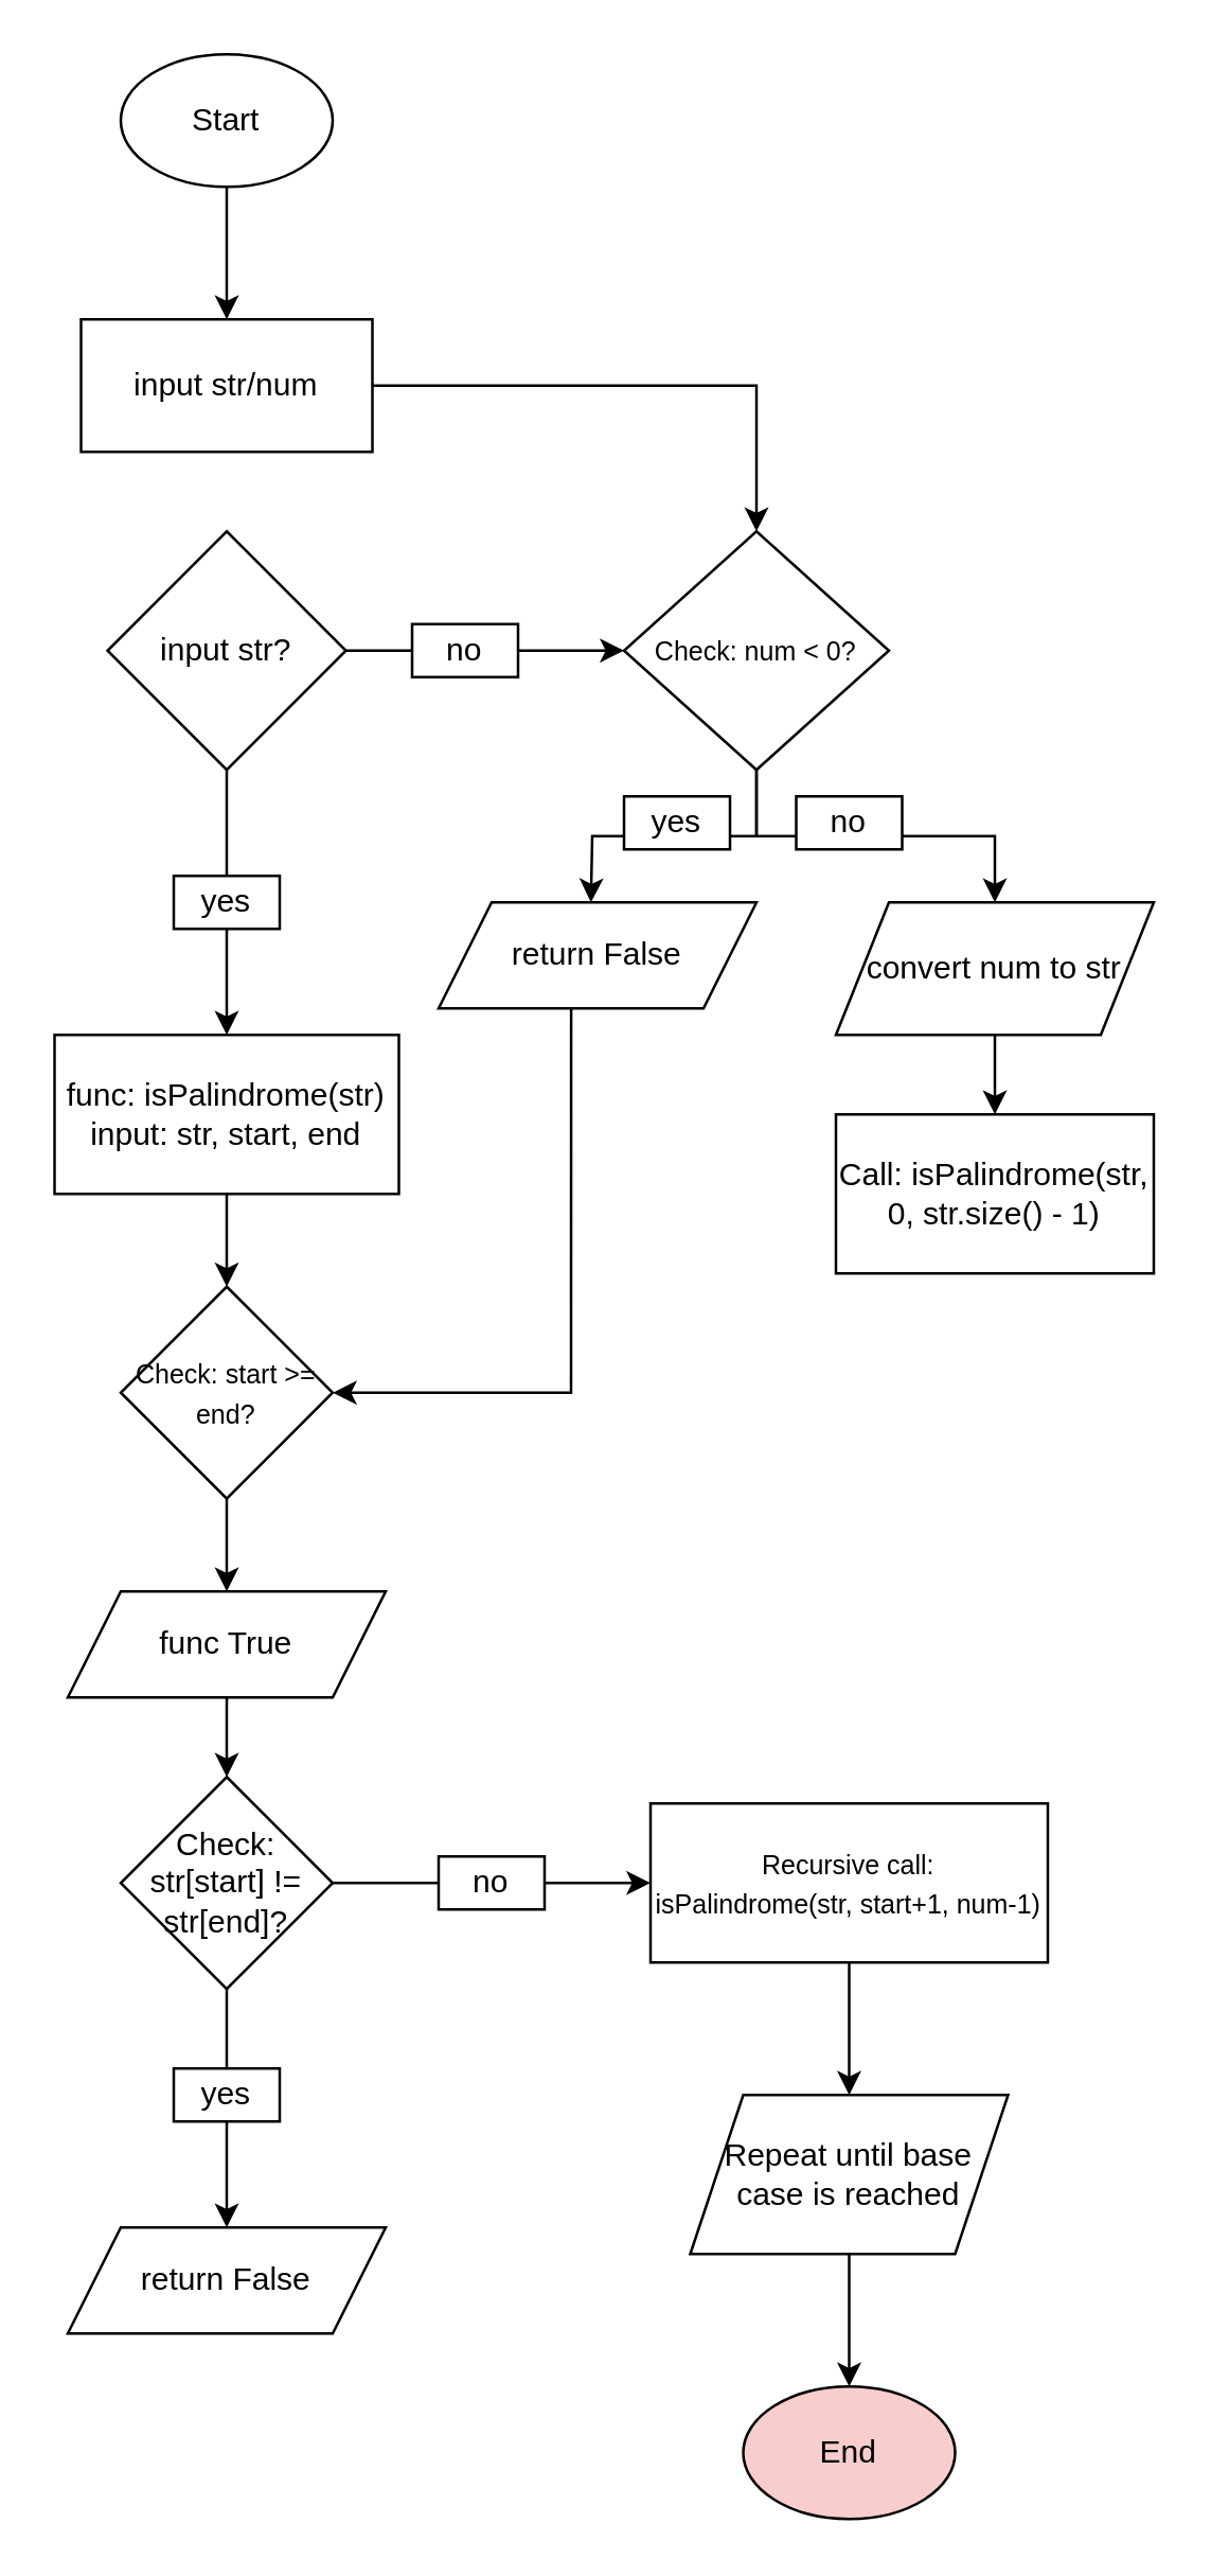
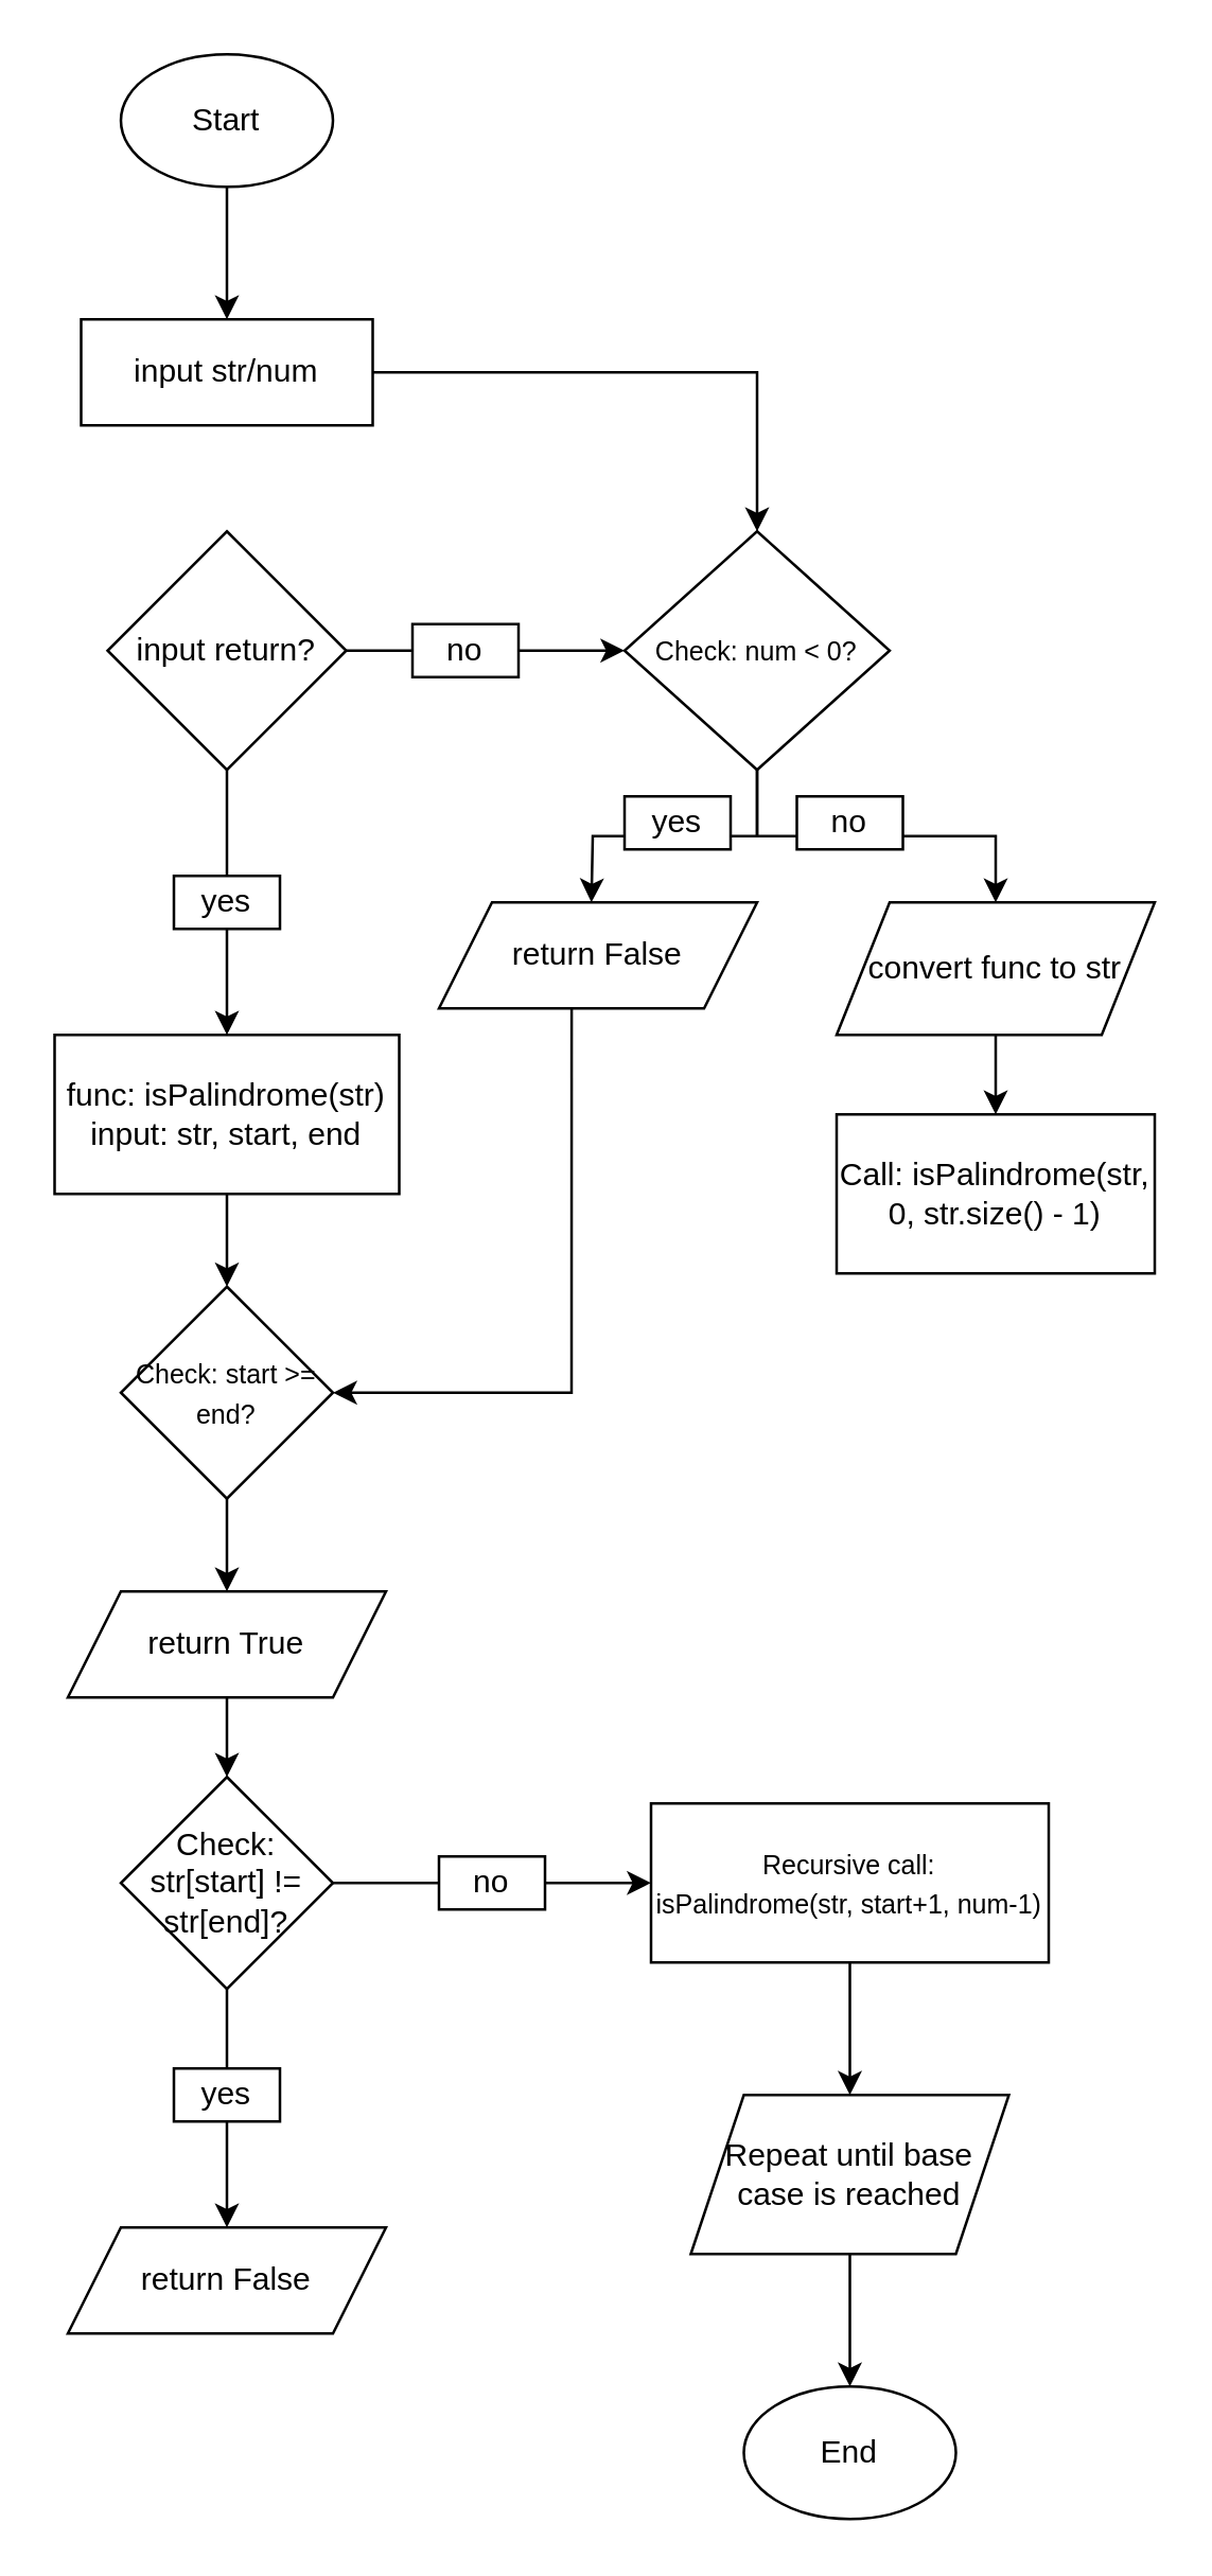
  <mxCell id="0" />
  <mxCell id="1" parent="0" />
  <mxCell id="2" style="edgeStyle=orthogonalEdgeStyle;rounded=0;orthogonalLoop=1;jettySize=auto;html=1;entryX=0.5;entryY=0;entryDx=0;entryDy=0;" edge="1" parent="1" source="3" target="5"><mxGeometry relative="1" as="geometry" /></mxCell>
  <mxCell id="3" value="Start" style="ellipse;whiteSpace=wrap;html=1;" vertex="1" parent="1"><mxGeometry x="45" y="20" width="80" height="50" as="geometry" /></mxCell>
  <mxCell id="4" style="edgeStyle=orthogonalEdgeStyle;rounded=0;orthogonalLoop=1;jettySize=auto;html=1;" edge="1" parent="1" source="5" target="11"><mxGeometry relative="1" as="geometry" /></mxCell>
- <mxCell id="5" value="input str/num" style="rounded=0;whiteSpace=wrap;html=1;" vertex="1" parent="1"><mxGeometry x="30" y="120" width="110" height="50" as="geometry" /></mxCell>
+ <mxCell id="5" value="input str/num" style="rounded=0;whiteSpace=wrap;html=1;" vertex="1" parent="1"><mxGeometry x="30" y="120" width="110" height="40" as="geometry" /></mxCell>
  <mxCell id="6" style="edgeStyle=orthogonalEdgeStyle;rounded=0;orthogonalLoop=1;jettySize=auto;html=1;entryX=0;entryY=0.5;entryDx=0;entryDy=0;" edge="1" parent="1" source="15" target="11"><mxGeometry relative="1" as="geometry" /></mxCell>
  <mxCell id="7" style="edgeStyle=orthogonalEdgeStyle;rounded=0;orthogonalLoop=1;jettySize=auto;html=1;entryX=0.5;entryY=0;entryDx=0;entryDy=0;endArrow=none;endFill=0;" edge="1" parent="1" source="8" target="13"><mxGeometry relative="1" as="geometry" /></mxCell>
- <mxCell id="8" value="input str?" style="rhombus;whiteSpace=wrap;html=1;" vertex="1" parent="1"><mxGeometry x="40" y="200" width="90" height="90" as="geometry" /></mxCell>
+ <mxCell id="8" value="input return?" style="rhombus;whiteSpace=wrap;html=1;" vertex="1" parent="1"><mxGeometry x="40" y="200" width="90" height="90" as="geometry" /></mxCell>
  <mxCell id="9" style="edgeStyle=orthogonalEdgeStyle;rounded=0;orthogonalLoop=1;jettySize=auto;html=1;exitX=0.5;exitY=1;exitDx=0;exitDy=0;" edge="1" parent="1" source="11"><mxGeometry relative="1" as="geometry"><mxPoint x="222.5" y="340" as="targetPoint" /></mxGeometry></mxCell>
  <mxCell id="10" style="edgeStyle=orthogonalEdgeStyle;rounded=0;orthogonalLoop=1;jettySize=auto;html=1;" edge="1" parent="1" source="11" target="17"><mxGeometry relative="1" as="geometry" /></mxCell>
  <mxCell id="11" value="&lt;font style=&quot;font-size: 10px;&quot;&gt;Check: num &lt;span class=&quot;hljs-operator&quot;&gt;&amp;lt;&lt;/span&gt; &lt;span class=&quot;hljs-number&quot;&gt;0&lt;/span&gt;?&lt;/font&gt;" style="rhombus;whiteSpace=wrap;html=1;" vertex="1" parent="1"><mxGeometry x="235" y="200" width="100" height="90" as="geometry" /></mxCell>
  <mxCell id="12" style="edgeStyle=orthogonalEdgeStyle;rounded=0;orthogonalLoop=1;jettySize=auto;html=1;entryX=0.5;entryY=0;entryDx=0;entryDy=0;" edge="1" parent="1" source="13" target="22"><mxGeometry relative="1" as="geometry" /></mxCell>
  <mxCell id="13" value="yes" style="rounded=0;whiteSpace=wrap;html=1;" vertex="1" parent="1"><mxGeometry x="65" y="330" width="40" height="20" as="geometry" /></mxCell>
  <mxCell id="14" value="" style="edgeStyle=orthogonalEdgeStyle;rounded=0;orthogonalLoop=1;jettySize=auto;html=1;entryX=0;entryY=0.5;entryDx=0;entryDy=0;endArrow=none;endFill=0;" edge="1" parent="1" source="8" target="15"><mxGeometry relative="1" as="geometry"><mxPoint x="135" y="245" as="sourcePoint" /><mxPoint x="235" y="245" as="targetPoint" /></mxGeometry></mxCell>
  <mxCell id="15" value="no" style="rounded=0;whiteSpace=wrap;html=1;" vertex="1" parent="1"><mxGeometry x="155" y="235" width="40" height="20" as="geometry" /></mxCell>
  <mxCell id="16" style="edgeStyle=orthogonalEdgeStyle;rounded=0;orthogonalLoop=1;jettySize=auto;html=1;entryX=0.5;entryY=0;entryDx=0;entryDy=0;" edge="1" parent="1" source="17" target="18"><mxGeometry relative="1" as="geometry" /></mxCell>
- <mxCell id="17" value="convert num to str" style="shape=parallelogram;perimeter=parallelogramPerimeter;whiteSpace=wrap;html=1;fixedSize=1;" vertex="1" parent="1"><mxGeometry x="315" y="340" width="120" height="50" as="geometry" /></mxCell>
+ <mxCell id="17" value="convert func to str" style="shape=parallelogram;perimeter=parallelogramPerimeter;whiteSpace=wrap;html=1;fixedSize=1;" vertex="1" parent="1"><mxGeometry x="315" y="340" width="120" height="50" as="geometry" /></mxCell>
  <mxCell id="18" value="Call: isPalindrome(str, &lt;span class=&quot;hljs-number&quot;&gt;0&lt;/span&gt;, str.size() &lt;span class=&quot;hljs-operator&quot;&gt;-&lt;/span&gt; &lt;span class=&quot;hljs-number&quot;&gt;1&lt;/span&gt;)" style="rounded=0;whiteSpace=wrap;html=1;" vertex="1" parent="1"><mxGeometry x="315" y="420" width="120" height="60" as="geometry" /></mxCell>
  <mxCell id="19" style="edgeStyle=orthogonalEdgeStyle;rounded=0;orthogonalLoop=1;jettySize=auto;html=1;entryX=1;entryY=0.5;entryDx=0;entryDy=0;exitX=0.417;exitY=1;exitDx=0;exitDy=0;exitPerimeter=0;" edge="1" parent="1" source="20" target="24"><mxGeometry relative="1" as="geometry" /></mxCell>
  <mxCell id="20" value="return &lt;span class=&quot;hljs-literal&quot;&gt;False&lt;/span&gt;" style="shape=parallelogram;perimeter=parallelogramPerimeter;whiteSpace=wrap;html=1;fixedSize=1;" vertex="1" parent="1"><mxGeometry x="165" y="340" width="120" height="40" as="geometry" /></mxCell>
  <mxCell id="21" style="edgeStyle=orthogonalEdgeStyle;rounded=0;orthogonalLoop=1;jettySize=auto;html=1;entryX=0.5;entryY=0;entryDx=0;entryDy=0;" edge="1" parent="1" source="22" target="24"><mxGeometry relative="1" as="geometry" /></mxCell>
  <mxCell id="22" value="func: isPalindrome(str)&lt;br&gt;input: str, start, &lt;span class=&quot;hljs-keyword&quot;&gt;end&lt;/span&gt;" style="rounded=0;whiteSpace=wrap;html=1;" vertex="1" parent="1"><mxGeometry x="20" y="390" width="130" height="60" as="geometry" /></mxCell>
  <mxCell id="23" style="edgeStyle=orthogonalEdgeStyle;rounded=0;orthogonalLoop=1;jettySize=auto;html=1;entryX=0.5;entryY=0;entryDx=0;entryDy=0;" edge="1" parent="1" source="24" target="26"><mxGeometry relative="1" as="geometry" /></mxCell>
  <mxCell id="24" value="&lt;font style=&quot;font-size: 10px;&quot;&gt;Check: &lt;span class=&quot;hljs-keyword&quot;&gt;start&lt;/span&gt; &lt;span class=&quot;hljs-operator&quot;&gt;&amp;gt;=&lt;/span&gt; &lt;span class=&quot;hljs-keyword&quot;&gt;end&lt;/span&gt;?&lt;/font&gt;" style="rhombus;whiteSpace=wrap;html=1;" vertex="1" parent="1"><mxGeometry x="45" y="485" width="80" height="80" as="geometry" /></mxCell>
  <mxCell id="25" style="edgeStyle=orthogonalEdgeStyle;rounded=0;orthogonalLoop=1;jettySize=auto;html=1;entryX=0.5;entryY=0;entryDx=0;entryDy=0;" edge="1" parent="1" source="26" target="29"><mxGeometry relative="1" as="geometry" /></mxCell>
- <mxCell id="26" value="func &lt;span class=&quot;hljs-literal&quot;&gt;True&lt;/span&gt;" style="shape=parallelogram;perimeter=parallelogramPerimeter;whiteSpace=wrap;html=1;fixedSize=1;" vertex="1" parent="1"><mxGeometry x="25" y="600" width="120" height="40" as="geometry" /></mxCell>
+ <mxCell id="26" value="return &lt;span class=&quot;hljs-literal&quot;&gt;True&lt;/span&gt;" style="shape=parallelogram;perimeter=parallelogramPerimeter;whiteSpace=wrap;html=1;fixedSize=1;" vertex="1" parent="1"><mxGeometry x="25" y="600" width="120" height="40" as="geometry" /></mxCell>
  <mxCell id="27" style="edgeStyle=orthogonalEdgeStyle;rounded=0;orthogonalLoop=1;jettySize=auto;html=1;entryX=0.5;entryY=0;entryDx=0;entryDy=0;endArrow=none;endFill=0;" edge="1" parent="1" source="29" target="32"><mxGeometry relative="1" as="geometry" /></mxCell>
  <mxCell id="28" style="edgeStyle=orthogonalEdgeStyle;rounded=0;orthogonalLoop=1;jettySize=auto;html=1;entryX=0;entryY=0.5;entryDx=0;entryDy=0;endArrow=none;endFill=0;" edge="1" parent="1" source="29" target="35"><mxGeometry relative="1" as="geometry" /></mxCell>
  <mxCell id="29" value="Check: str[&lt;span class=&quot;hljs-keyword&quot;&gt;start&lt;/span&gt;] &lt;span class=&quot;hljs-operator&quot;&gt;!=&lt;/span&gt; str[&lt;span class=&quot;hljs-keyword&quot;&gt;end&lt;/span&gt;]?" style="rhombus;whiteSpace=wrap;html=1;" vertex="1" parent="1"><mxGeometry x="45" y="670" width="80" height="80" as="geometry" /></mxCell>
  <mxCell id="30" value="return &lt;span class=&quot;hljs-literal&quot;&gt;False&lt;/span&gt;" style="shape=parallelogram;perimeter=parallelogramPerimeter;whiteSpace=wrap;html=1;fixedSize=1;" vertex="1" parent="1"><mxGeometry x="25" y="840" width="120" height="40" as="geometry" /></mxCell>
  <mxCell id="31" style="edgeStyle=orthogonalEdgeStyle;rounded=0;orthogonalLoop=1;jettySize=auto;html=1;entryX=0.5;entryY=0;entryDx=0;entryDy=0;" edge="1" parent="1" source="32" target="30"><mxGeometry relative="1" as="geometry" /></mxCell>
  <mxCell id="32" value="yes" style="rounded=0;whiteSpace=wrap;html=1;" vertex="1" parent="1"><mxGeometry x="65" y="780" width="40" height="20" as="geometry" /></mxCell>
- <mxCell id="33" value="End" style="ellipse;whiteSpace=wrap;html=1;fillColor=#f8cecc;" vertex="1" parent="1"><mxGeometry x="280" y="900" width="80" height="50" as="geometry" /></mxCell>
+ <mxCell id="33" value="End" style="ellipse;whiteSpace=wrap;html=1;" vertex="1" parent="1"><mxGeometry x="280" y="900" width="80" height="50" as="geometry" /></mxCell>
  <mxCell id="34" style="edgeStyle=orthogonalEdgeStyle;rounded=0;orthogonalLoop=1;jettySize=auto;html=1;entryX=0;entryY=0.5;entryDx=0;entryDy=0;" edge="1" parent="1" source="35" target="37"><mxGeometry relative="1" as="geometry" /></mxCell>
  <mxCell id="35" value="no" style="rounded=0;whiteSpace=wrap;html=1;" vertex="1" parent="1"><mxGeometry x="165" y="700" width="40" height="20" as="geometry" /></mxCell>
  <mxCell id="36" style="edgeStyle=orthogonalEdgeStyle;rounded=0;orthogonalLoop=1;jettySize=auto;html=1;entryX=0.5;entryY=0;entryDx=0;entryDy=0;" edge="1" parent="1" source="37" target="39"><mxGeometry relative="1" as="geometry" /></mxCell>
  <mxCell id="37" value="&lt;font style=&quot;font-size: 10px;&quot;&gt;Recursive&amp;nbsp;&lt;span style=&quot;border-color: var(--border-color);&quot; class=&quot;hljs-keyword&quot;&gt;call&lt;/span&gt;&lt;span style=&quot;&quot;&gt;: isPalindrome(str,&amp;nbsp;&lt;/span&gt;&lt;span style=&quot;border-color: var(--border-color);&quot; class=&quot;hljs-keyword&quot;&gt;start&lt;/span&gt;&lt;span style=&quot;border-color: var(--border-color);&quot; class=&quot;hljs-operator&quot;&gt;+&lt;/span&gt;&lt;span style=&quot;border-color: var(--border-color);&quot; class=&quot;hljs-number&quot;&gt;1&lt;/span&gt;&lt;span style=&quot;&quot;&gt;,&amp;nbsp;&lt;/span&gt;&lt;span style=&quot;border-color: var(--border-color);&quot; class=&quot;hljs-keyword&quot;&gt;num&lt;/span&gt;&lt;span style=&quot;border-color: var(--border-color);&quot; class=&quot;hljs-number&quot;&gt;-1&lt;/span&gt;&lt;span style=&quot;&quot;&gt;)&lt;/span&gt;&lt;/font&gt;" style="rounded=0;whiteSpace=wrap;html=1;" vertex="1" parent="1"><mxGeometry x="245" y="680" width="150" height="60" as="geometry" /></mxCell>
  <mxCell id="38" style="edgeStyle=orthogonalEdgeStyle;rounded=0;orthogonalLoop=1;jettySize=auto;html=1;entryX=0.5;entryY=0;entryDx=0;entryDy=0;" edge="1" parent="1" source="39" target="33"><mxGeometry relative="1" as="geometry" /></mxCell>
  <mxCell id="39" value="Repeat until base case &lt;span class=&quot;hljs-keyword&quot;&gt;is&lt;/span&gt; reached" style="shape=parallelogram;perimeter=parallelogramPerimeter;whiteSpace=wrap;html=1;fixedSize=1;" vertex="1" parent="1"><mxGeometry x="260" y="790" width="120" height="60" as="geometry" /></mxCell>
  <mxCell id="40" value="yes" style="rounded=0;whiteSpace=wrap;html=1;" vertex="1" parent="1"><mxGeometry x="235" y="300" width="40" height="20" as="geometry" /></mxCell>
  <mxCell id="41" value="no" style="rounded=0;whiteSpace=wrap;html=1;" vertex="1" parent="1"><mxGeometry x="300" y="300" width="40" height="20" as="geometry" /></mxCell>
